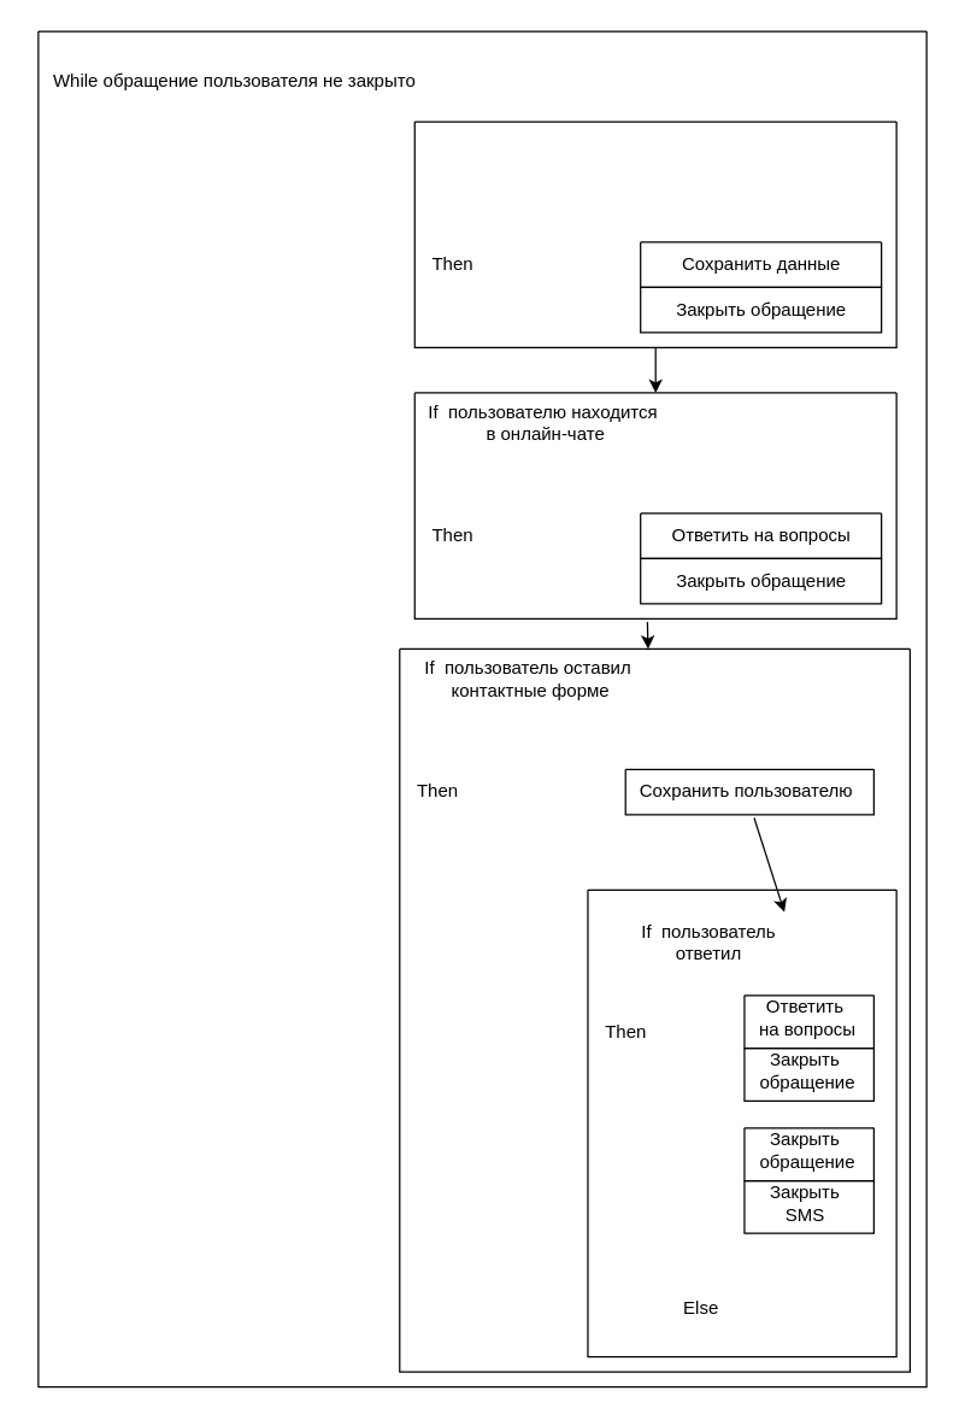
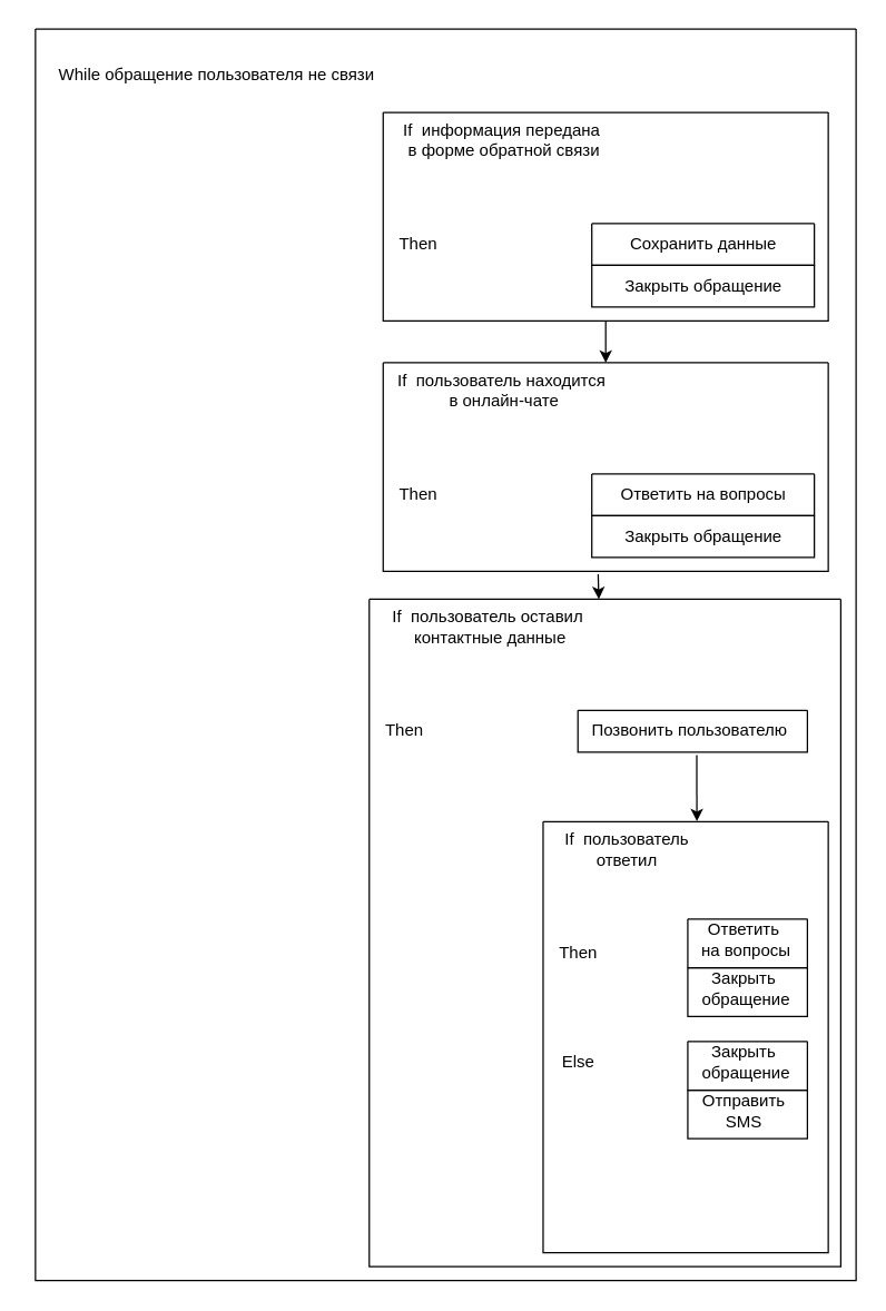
  <mxCell id="0" />
  <mxCell id="1" parent="0" />
  <mxCell id="2" value="" style="swimlane;startSize=0;" vertex="1" parent="1"><mxGeometry x="25" y="20" width="590" height="900" as="geometry" /></mxCell>
  <mxCell id="3" value="" style="swimlane;startSize=0;" vertex="1" parent="2"><mxGeometry x="250" y="60" width="320" height="150" as="geometry" /></mxCell>
+ <mxCell id="4" value="If&amp;nbsp; информация передана&lt;br&gt;&amp;nbsp;в форме обратной связи" style="text;html=1;align=center;verticalAlign=middle;resizable=0;points=[];autosize=1;strokeColor=none;fillColor=none;" vertex="1" parent="3"><mxGeometry width="170" height="40" as="geometry" /></mxCell>
  <mxCell id="5" value="Then" style="text;html=1;align=center;verticalAlign=middle;resizable=0;points=[];autosize=1;strokeColor=none;fillColor=none;" vertex="1" parent="3"><mxGeometry y="80" width="50" height="30" as="geometry" /></mxCell>
  <mxCell id="6" value="" style="swimlane;startSize=0;" vertex="1" parent="3"><mxGeometry x="150" y="80" width="160" height="30" as="geometry" /></mxCell>
  <mxCell id="7" value="Сохранить данные" style="text;html=1;align=center;verticalAlign=middle;resizable=0;points=[];autosize=1;strokeColor=none;fillColor=none;" vertex="1" parent="6"><mxGeometry width="160" height="30" as="geometry" /></mxCell>
  <mxCell id="8" value="" style="swimlane;startSize=0;" vertex="1" parent="2"><mxGeometry x="240" y="410" width="339" height="480" as="geometry" /></mxCell>
- <mxCell id="9" value="If&amp;nbsp; пользователь оставил&lt;br&gt;&amp;nbsp;контактные форме" style="text;html=1;align=center;verticalAlign=middle;resizable=0;points=[];autosize=1;strokeColor=none;fillColor=none;" vertex="1" parent="8"><mxGeometry x="5" width="160" height="40" as="geometry" /></mxCell>
+ <mxCell id="9" value="If&amp;nbsp; пользователь оставил&lt;br&gt;&amp;nbsp;контактные данные" style="text;html=1;align=center;verticalAlign=middle;resizable=0;points=[];autosize=1;strokeColor=none;fillColor=none;" vertex="1" parent="8"><mxGeometry x="5" width="160" height="40" as="geometry" /></mxCell>
  <mxCell id="10" value="Then" style="text;html=1;align=center;verticalAlign=middle;resizable=0;points=[];autosize=1;strokeColor=none;fillColor=none;" vertex="1" parent="8"><mxGeometry y="80" width="50" height="30" as="geometry" /></mxCell>
  <mxCell id="11" value="" style="swimlane;startSize=0;" vertex="1" parent="8"><mxGeometry x="150" y="80" width="165" height="30" as="geometry" /></mxCell>
- <mxCell id="12" value="Сохранить пользователю" style="text;html=1;align=center;verticalAlign=middle;resizable=0;points=[];autosize=1;strokeColor=none;fillColor=none;" vertex="1" parent="11"><mxGeometry x="-5" width="170" height="30" as="geometry" /></mxCell>
+ <mxCell id="12" value="Позвонить пользователю" style="text;html=1;align=center;verticalAlign=middle;resizable=0;points=[];autosize=1;strokeColor=none;fillColor=none;" vertex="1" parent="11"><mxGeometry x="-5" width="170" height="30" as="geometry" /></mxCell>
  <mxCell id="13" value="" style="swimlane;startSize=0;" vertex="1" parent="8"><mxGeometry x="125" y="160" width="205" height="310" as="geometry" /></mxCell>
- <mxCell id="14" value="If&amp;nbsp; пользователь&lt;br&gt;ответил" style="text;html=1;align=center;verticalAlign=middle;resizable=0;points=[];autosize=1;strokeColor=none;fillColor=none;" vertex="1" parent="13"><mxGeometry x="20" y="15" width="120" height="40" as="geometry" /></mxCell>
+ <mxCell id="14" value="If&amp;nbsp; пользователь&lt;br&gt;ответил" style="text;html=1;align=center;verticalAlign=middle;resizable=0;points=[];autosize=1;strokeColor=none;fillColor=none;" vertex="1" parent="13"><mxGeometry width="120" height="40" as="geometry" /></mxCell>
  <mxCell id="15" value="Then" style="text;html=1;align=center;verticalAlign=middle;resizable=0;points=[];autosize=1;strokeColor=none;fillColor=none;" vertex="1" parent="13"><mxGeometry y="80" width="50" height="30" as="geometry" /></mxCell>
  <mxCell id="16" value="" style="swimlane;startSize=0;" vertex="1" parent="13"><mxGeometry x="104" y="70" width="86" height="35" as="geometry" /></mxCell>
  <mxCell id="17" value="Ответить&lt;br&gt;&amp;nbsp;на вопросы" style="text;html=1;align=center;verticalAlign=middle;resizable=0;points=[];autosize=1;strokeColor=none;fillColor=none;" vertex="1" parent="16"><mxGeometry x="-5" y="-5" width="90" height="40" as="geometry" /></mxCell>
  <mxCell id="18" value="" style="swimlane;startSize=0;" vertex="1" parent="13"><mxGeometry x="104" y="105" width="86" height="35" as="geometry" /></mxCell>
  <mxCell id="19" value="Закрыть&lt;br&gt;&amp;nbsp;обращение" style="text;html=1;align=center;verticalAlign=middle;resizable=0;points=[];autosize=1;strokeColor=none;fillColor=none;" vertex="1" parent="18"><mxGeometry x="-5" y="-5" width="90" height="40" as="geometry" /></mxCell>
- <mxCell id="20" value="Else" style="text;html=1;align=center;verticalAlign=middle;resizable=0;points=[];autosize=1;strokeColor=none;fillColor=none;" vertex="1" parent="13"><mxGeometry x="50" y="263" width="50" height="30" as="geometry" /></mxCell>
+ <mxCell id="20" value="Else" style="text;html=1;align=center;verticalAlign=middle;resizable=0;points=[];autosize=1;strokeColor=none;fillColor=none;" vertex="1" parent="13"><mxGeometry y="158" width="50" height="30" as="geometry" /></mxCell>
  <mxCell id="21" value="" style="swimlane;startSize=0;" vertex="1" parent="13"><mxGeometry x="104" y="158" width="86" height="35" as="geometry" /></mxCell>
  <mxCell id="22" value="Закрыть&lt;br&gt;&amp;nbsp;обращение" style="text;html=1;align=center;verticalAlign=middle;resizable=0;points=[];autosize=1;strokeColor=none;fillColor=none;" vertex="1" parent="21"><mxGeometry x="-5" y="-5" width="90" height="40" as="geometry" /></mxCell>
  <mxCell id="23" value="" style="swimlane;startSize=0;" vertex="1" parent="13"><mxGeometry x="104" y="193" width="86" height="35" as="geometry" /></mxCell>
- <mxCell id="24" value="Закрыть&lt;br&gt;SMS" style="text;html=1;align=center;verticalAlign=middle;resizable=0;points=[];autosize=1;strokeColor=none;fillColor=none;" vertex="1" parent="23"><mxGeometry y="-5" width="80" height="40" as="geometry" /></mxCell>
+ <mxCell id="24" value="Отправить&lt;br&gt;SMS" style="text;html=1;align=center;verticalAlign=middle;resizable=0;points=[];autosize=1;strokeColor=none;fillColor=none;" vertex="1" parent="23"><mxGeometry y="-5" width="80" height="40" as="geometry" /></mxCell>
  <mxCell id="25" value="" style="endArrow=classic;html=1;rounded=0;exitX=0.532;exitY=1.072;exitDx=0;exitDy=0;exitPerimeter=0;entryX=0.921;entryY=-0.008;entryDx=0;entryDy=0;entryPerimeter=0;" edge="1" parent="8" source="12" target="14"><mxGeometry width="50" height="50" relative="1" as="geometry"><mxPoint x="90" y="210" as="sourcePoint" /><mxPoint x="140" y="160" as="targetPoint" /></mxGeometry></mxCell>
- <mxCell id="26" value="While обращение пользователя не закрыто" style="text;html=1;align=center;verticalAlign=middle;resizable=0;points=[];autosize=1;strokeColor=none;fillColor=none;" vertex="1" parent="1"><mxGeometry x="20" y="38" width="270" height="30" as="geometry" /></mxCell>
+ <mxCell id="26" value="While обращение пользователя не связи" style="text;html=1;align=center;verticalAlign=middle;resizable=0;points=[];autosize=1;strokeColor=none;fillColor=none;" vertex="1" parent="1"><mxGeometry x="20" y="38" width="270" height="30" as="geometry" /></mxCell>
  <mxCell id="27" value="" style="swimlane;startSize=0;" vertex="1" parent="1"><mxGeometry x="425" y="190" width="160" height="30" as="geometry" /></mxCell>
  <mxCell id="28" value="Закрыть обращение" style="text;html=1;align=center;verticalAlign=middle;resizable=0;points=[];autosize=1;strokeColor=none;fillColor=none;" vertex="1" parent="27"><mxGeometry x="10" width="140" height="30" as="geometry" /></mxCell>
  <mxCell id="29" value="" style="swimlane;startSize=0;" vertex="1" parent="1"><mxGeometry x="275" y="260" width="320" height="150" as="geometry" /></mxCell>
- <mxCell id="30" value="If&amp;nbsp; пользователю находится&lt;br&gt;&amp;nbsp;в онлайн-чате" style="text;html=1;align=center;verticalAlign=middle;resizable=0;points=[];autosize=1;strokeColor=none;fillColor=none;" vertex="1" parent="29"><mxGeometry x="-5" width="180" height="40" as="geometry" /></mxCell>
+ <mxCell id="30" value="If&amp;nbsp; пользователь находится&lt;br&gt;&amp;nbsp;в онлайн-чате" style="text;html=1;align=center;verticalAlign=middle;resizable=0;points=[];autosize=1;strokeColor=none;fillColor=none;" vertex="1" parent="29"><mxGeometry x="-5" width="180" height="40" as="geometry" /></mxCell>
  <mxCell id="31" value="Then" style="text;html=1;align=center;verticalAlign=middle;resizable=0;points=[];autosize=1;strokeColor=none;fillColor=none;" vertex="1" parent="29"><mxGeometry y="80" width="50" height="30" as="geometry" /></mxCell>
  <mxCell id="32" value="" style="swimlane;startSize=0;" vertex="1" parent="29"><mxGeometry x="150" y="80" width="160" height="30" as="geometry" /></mxCell>
  <mxCell id="33" value="Ответить на вопросы" style="text;html=1;align=center;verticalAlign=middle;resizable=0;points=[];autosize=1;strokeColor=none;fillColor=none;" vertex="1" parent="32"><mxGeometry x="10" width="140" height="30" as="geometry" /></mxCell>
  <mxCell id="34" value="" style="swimlane;startSize=0;" vertex="1" parent="1"><mxGeometry x="425" y="370" width="160" height="30" as="geometry" /></mxCell>
  <mxCell id="35" value="Закрыть обращение" style="text;html=1;align=center;verticalAlign=middle;resizable=0;points=[];autosize=1;strokeColor=none;fillColor=none;" vertex="1" parent="34"><mxGeometry x="10" width="140" height="30" as="geometry" /></mxCell>
  <mxCell id="36" value="" style="endArrow=classic;html=1;rounded=0;exitX=0.5;exitY=1;exitDx=0;exitDy=0;entryX=0.5;entryY=0;entryDx=0;entryDy=0;" edge="1" parent="1" source="3" target="29"><mxGeometry width="50" height="50" relative="1" as="geometry"><mxPoint x="355" y="390" as="sourcePoint" /><mxPoint x="405" y="340" as="targetPoint" /></mxGeometry></mxCell>
  <mxCell id="37" value="" style="endArrow=classic;html=1;rounded=0;exitX=0.483;exitY=1.014;exitDx=0;exitDy=0;exitPerimeter=0;" edge="1" parent="1" source="29"><mxGeometry width="50" height="50" relative="1" as="geometry"><mxPoint x="355" y="480" as="sourcePoint" /><mxPoint x="430" y="430" as="targetPoint" /></mxGeometry></mxCell>
